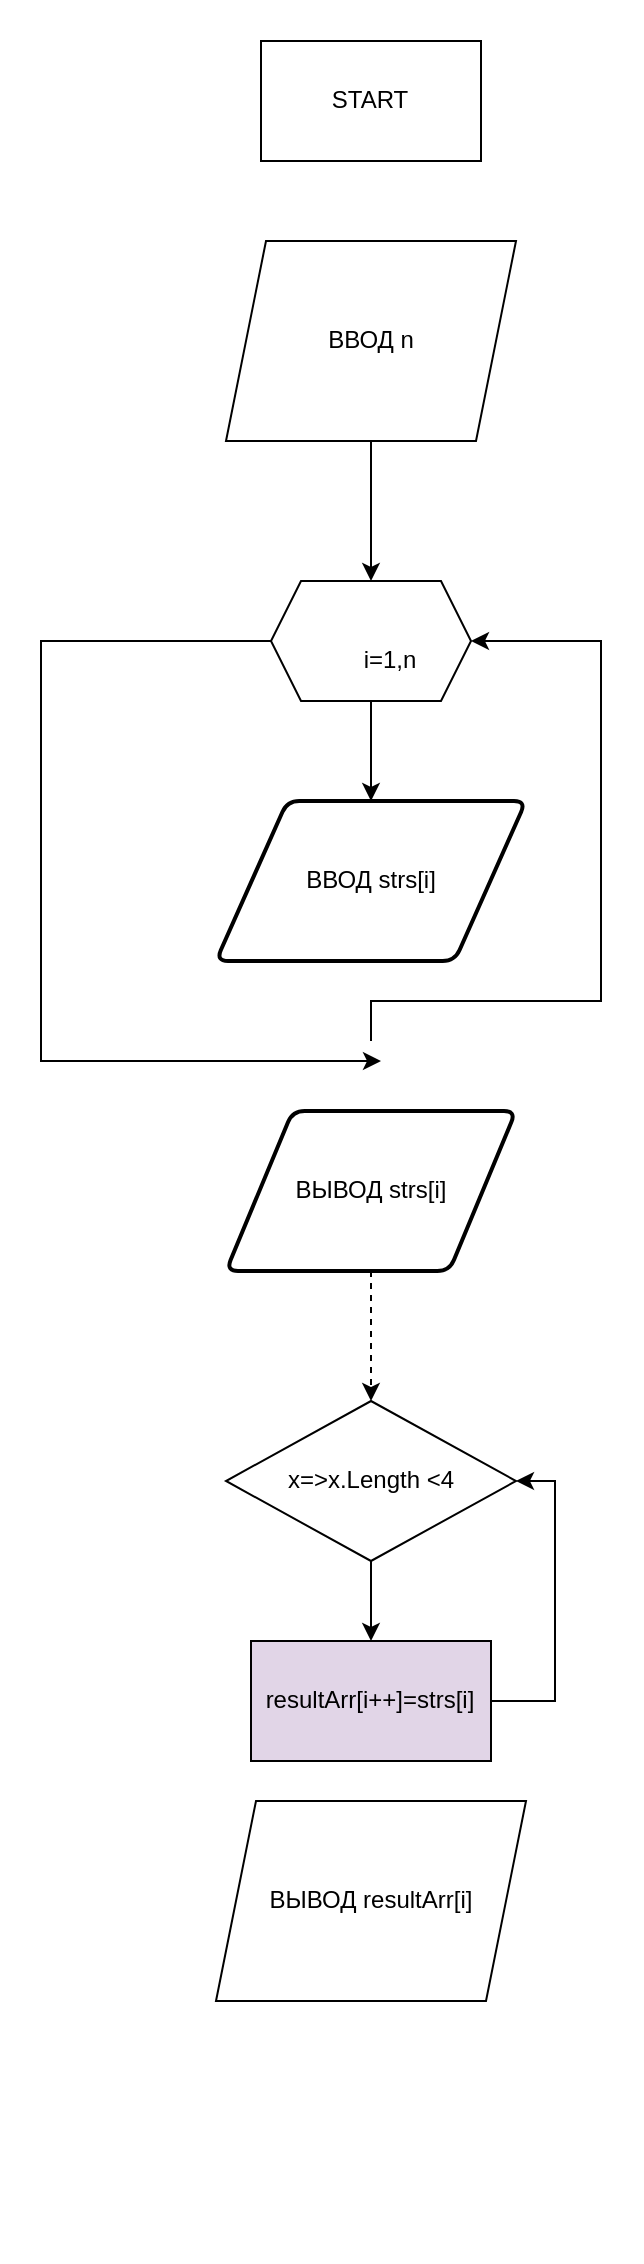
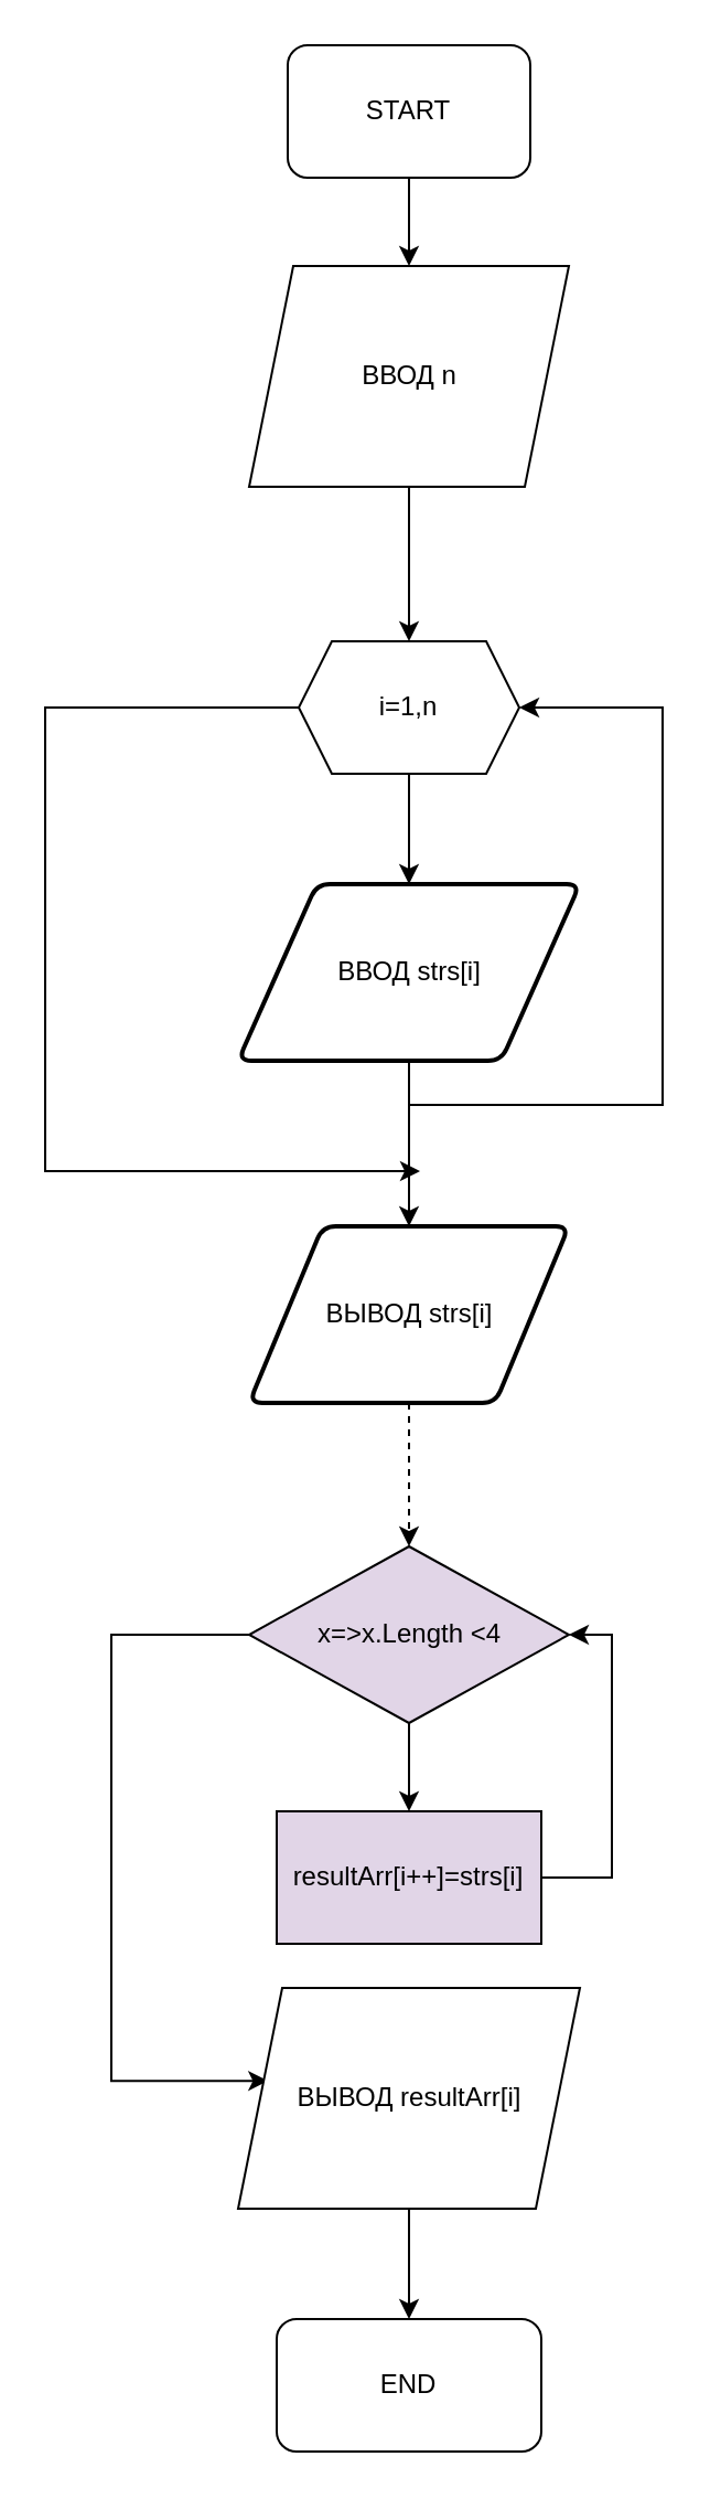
  <mxCell id="0" />
  <mxCell id="1" parent="0" />
- <mxCell id="3" value="START" style="whiteSpace=wrap;html=1;rounded=0;" vertex="1" parent="1"><mxGeometry x="130" y="20" width="110" height="60" as="geometry" /></mxCell>
+ <mxCell id="2" value="" style="edgeStyle=orthogonalEdgeStyle;rounded=0;orthogonalLoop=1;jettySize=auto;html=1;" edge="1" parent="1" source="3" target="6"><mxGeometry relative="1" as="geometry" /></mxCell>
+ <mxCell id="3" value="START" style="rounded=1;whiteSpace=wrap;html=1;" vertex="1" parent="1"><mxGeometry x="130" y="20" width="110" height="60" as="geometry" /></mxCell>
+ <mxCell id="4" value="END" style="rounded=1;whiteSpace=wrap;html=1;" vertex="1" parent="1"><mxGeometry x="125" y="1050" width="120" height="60" as="geometry" /></mxCell>
  <mxCell id="5" value="" style="edgeStyle=orthogonalEdgeStyle;rounded=0;orthogonalLoop=1;jettySize=auto;html=1;" edge="1" parent="1" source="6" target="14"><mxGeometry relative="1" as="geometry" /></mxCell>
  <mxCell id="6" value="ВВОД n" style="shape=parallelogram;perimeter=parallelogramPerimeter;whiteSpace=wrap;html=1;fixedSize=1;" vertex="1" parent="1"><mxGeometry x="112.5" y="120" width="145" height="100" as="geometry" /></mxCell>
  <mxCell id="7" style="edgeStyle=orthogonalEdgeStyle;rounded=0;orthogonalLoop=1;jettySize=auto;html=1;" edge="1" parent="1"><mxGeometry relative="1" as="geometry"><mxPoint x="190" y="530" as="targetPoint" /><mxPoint x="135" y="320" as="sourcePoint" /><Array as="points"><mxPoint x="20" y="320" /><mxPoint x="20" y="530" /></Array></mxGeometry></mxCell>
  <mxCell id="8" style="edgeStyle=orthogonalEdgeStyle;rounded=0;orthogonalLoop=1;jettySize=auto;html=1;entryX=1;entryY=0.5;entryDx=0;entryDy=0;entryPerimeter=0;" edge="1" parent="1"><mxGeometry relative="1" as="geometry"><mxPoint x="185" y="520" as="sourcePoint" /><mxPoint x="235" y="320" as="targetPoint" /><Array as="points"><mxPoint x="185" y="500" /><mxPoint x="300" y="500" /><mxPoint x="300" y="320" /></Array></mxGeometry></mxCell>
+ <mxCell id="9" value="" style="edgeStyle=orthogonalEdgeStyle;rounded=0;orthogonalLoop=1;jettySize=auto;html=1;" edge="1" parent="1" source="10" target="12"><mxGeometry relative="1" as="geometry" /></mxCell>
  <mxCell id="10" value="ВВОД strs[i]" style="shape=parallelogram;html=1;strokeWidth=2;perimeter=parallelogramPerimeter;whiteSpace=wrap;rounded=1;arcSize=12;size=0.23;" vertex="1" parent="1"><mxGeometry x="107.5" y="400" width="155" height="80" as="geometry" /></mxCell>
  <mxCell id="11" value="" style="edgeStyle=orthogonalEdgeStyle;rounded=0;orthogonalLoop=1;jettySize=auto;html=1;dashed=1;" edge="1" parent="1" source="12" target="18"><mxGeometry relative="1" as="geometry" /></mxCell>
  <mxCell id="12" value="ВЫВОД strs[i]" style="shape=parallelogram;html=1;strokeWidth=2;perimeter=parallelogramPerimeter;whiteSpace=wrap;rounded=1;arcSize=12;size=0.23;" vertex="1" parent="1"><mxGeometry x="112.5" y="555" width="145" height="80" as="geometry" /></mxCell>
  <mxCell id="13" value="" style="edgeStyle=orthogonalEdgeStyle;rounded=0;orthogonalLoop=1;jettySize=auto;html=1;" edge="1" parent="1" source="14" target="10"><mxGeometry relative="1" as="geometry" /></mxCell>
  <mxCell id="14" value="" style="verticalLabelPosition=bottom;verticalAlign=top;html=1;shape=hexagon;perimeter=hexagonPerimeter2;arcSize=6;size=0.15;" vertex="1" parent="1"><mxGeometry x="135" y="290" width="100" height="60" as="geometry" /></mxCell>
- <mxCell id="15" value="i=1,n" style="text;html=1;strokeColor=none;fillColor=none;align=center;verticalAlign=middle;whiteSpace=wrap;rounded=0;" vertex="1" parent="1"><mxGeometry x="165" y="315" width="60" height="30" as="geometry" /></mxCell>
+ <mxCell id="15" value="i=1,n" style="text;html=1;strokeColor=none;fillColor=none;align=center;verticalAlign=middle;whiteSpace=wrap;rounded=0;" vertex="1" parent="1"><mxGeometry x="155" y="305" width="60" height="30" as="geometry" /></mxCell>
  <mxCell id="16" value="" style="edgeStyle=orthogonalEdgeStyle;rounded=0;orthogonalLoop=1;jettySize=auto;html=1;" edge="1" parent="1" source="18" target="20"><mxGeometry relative="1" as="geometry" /></mxCell>
- <mxCell id="18" value="x=&amp;gt;x.Length &amp;lt;4" style="rhombus;whiteSpace=wrap;html=1;" vertex="1" parent="1"><mxGeometry x="112.5" y="700" width="145" height="80" as="geometry" /></mxCell>
+ <mxCell id="17" style="edgeStyle=orthogonalEdgeStyle;rounded=0;orthogonalLoop=1;jettySize=auto;html=1;entryX=0.088;entryY=0.421;entryDx=0;entryDy=0;entryPerimeter=0;" edge="1" parent="1" source="18" target="22"><mxGeometry relative="1" as="geometry"><mxPoint x="131" y="920" as="targetPoint" /><Array as="points"><mxPoint x="50" y="740" /><mxPoint x="50" y="942" /></Array></mxGeometry></mxCell>
+ <mxCell id="18" value="x=&amp;gt;x.Length &amp;lt;4" style="rhombus;whiteSpace=wrap;html=1;fillColor=#e1d5e7;" vertex="1" parent="1"><mxGeometry x="112.5" y="700" width="145" height="80" as="geometry" /></mxCell>
  <mxCell id="19" style="edgeStyle=orthogonalEdgeStyle;rounded=0;orthogonalLoop=1;jettySize=auto;html=1;entryX=1;entryY=0.5;entryDx=0;entryDy=0;" edge="1" parent="1" source="20" target="18"><mxGeometry relative="1" as="geometry"><Array as="points"><mxPoint x="277" y="850" /><mxPoint x="277" y="740" /></Array></mxGeometry></mxCell>
  <mxCell id="20" value="resultArr[i++]=strs[i]" style="rounded=0;whiteSpace=wrap;html=1;fillColor=#e1d5e7;" vertex="1" parent="1"><mxGeometry x="125" y="820" width="120" height="60" as="geometry" /></mxCell>
+ <mxCell id="21" value="" style="edgeStyle=orthogonalEdgeStyle;rounded=0;orthogonalLoop=1;jettySize=auto;html=1;" edge="1" parent="1" source="22" target="4"><mxGeometry relative="1" as="geometry" /></mxCell>
  <mxCell id="22" value="ВЫВОД resultArr[i]" style="shape=parallelogram;perimeter=parallelogramPerimeter;whiteSpace=wrap;html=1;fixedSize=1;" vertex="1" parent="1"><mxGeometry x="107.5" y="900" width="155" height="100" as="geometry" /></mxCell>
